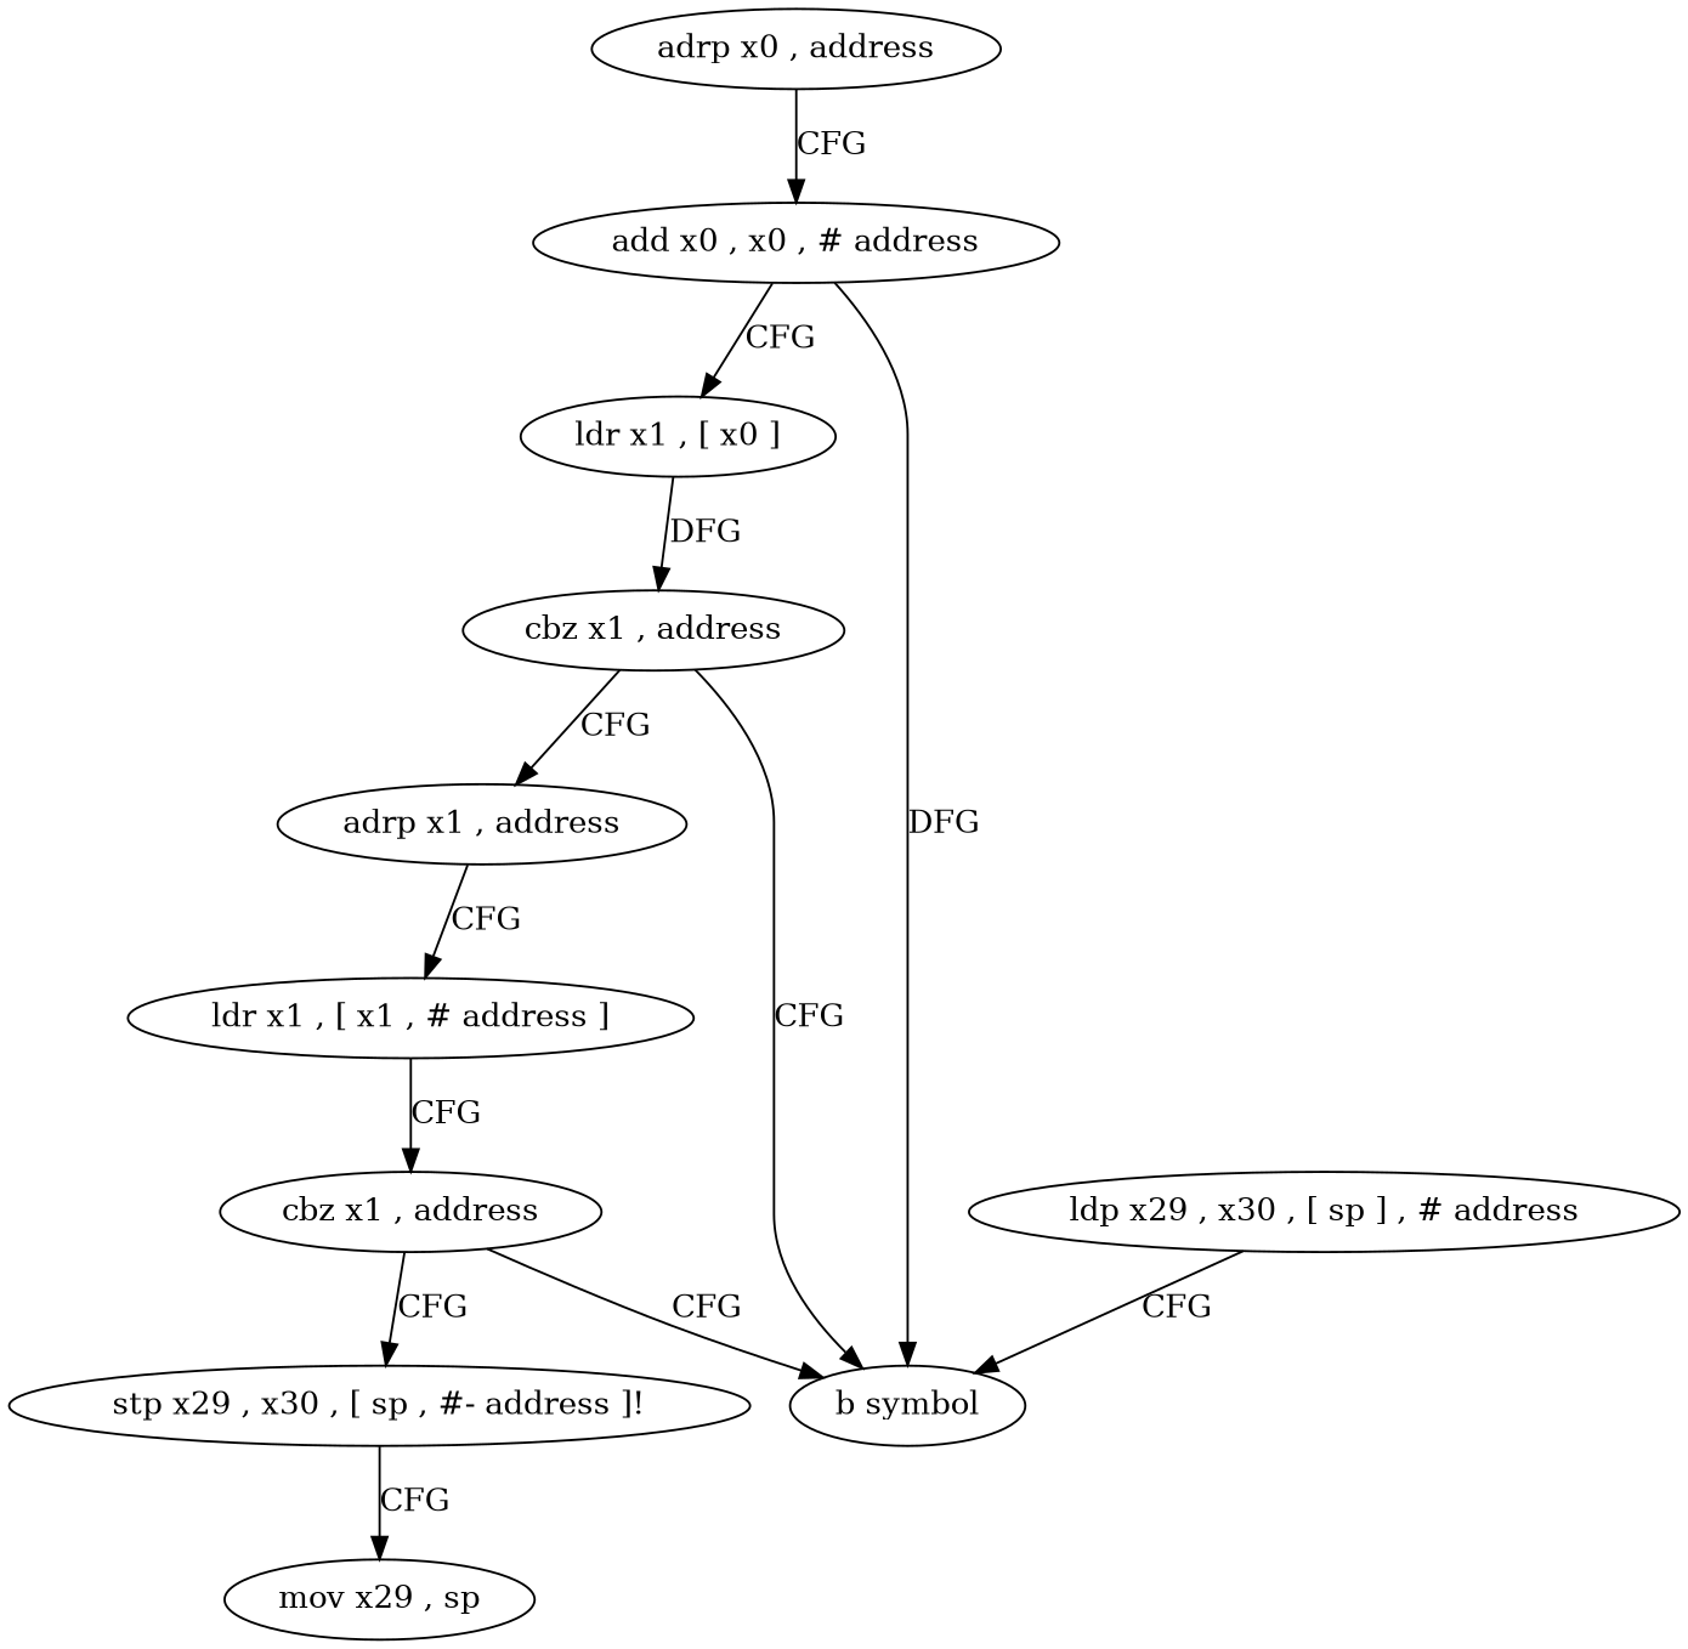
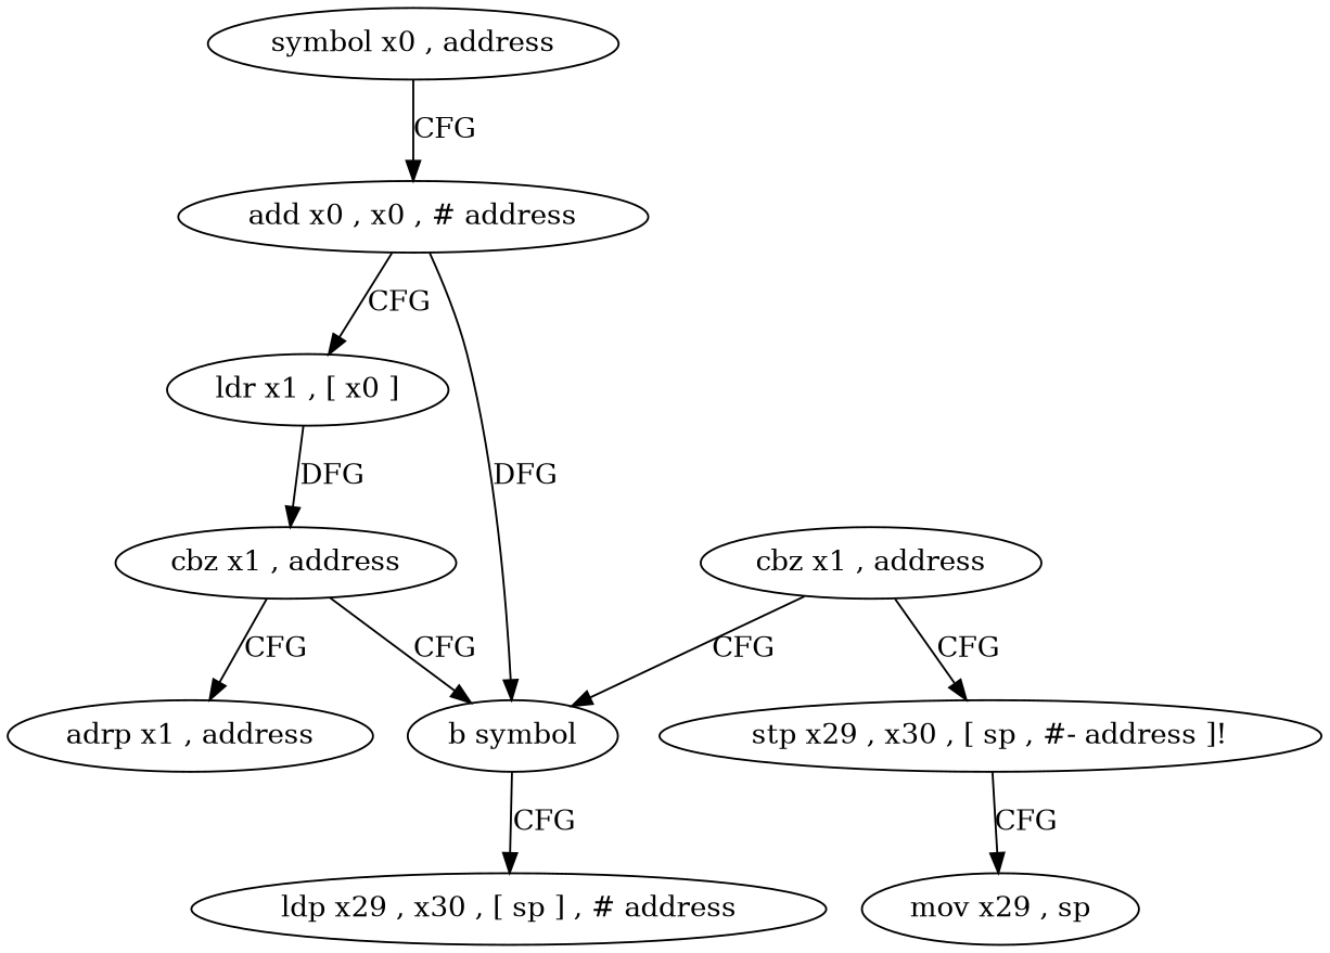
  digraph {
-   n1 [label="adrp x0 , address"]
+   n1 [label="symbol x0 , address"]
    n2 [label="add x0 , x0 , # address"]
    n3 [label="ldr x1 , [ x0 ]"]
    n4 [label="b symbol"]
    n5 [label="cbz x1 , address"]
    n6 [label="adrp x1 , address"]
-   n7 [label="ldr x1 , [ x1 , # address ]"]
    n8 [label="cbz x1 , address"]
    n9 [label="stp x29 , x30 , [ sp , #- address ]!"]
    n10 [label="mov x29 , sp"]
    n11 [label="ldp x29 , x30 , [ sp ] , # address"]
    n1 -> n2 [label=CFG]
    n2 -> n3 [label=CFG]
    n2 -> n4 [label=DFG]
    n3 -> n5 [label=DFG]
    n5 -> n4 [label=CFG]
    n5 -> n6 [label=CFG]
-   n6 -> n7 [label=CFG]
-   n7 -> n8 [label=CFG]
    n8 -> n4 [label=CFG]
    n8 -> n9 [label=CFG]
    n9 -> n10 [label=CFG]
-   n11 -> n4 [label=CFG]
+   n4 -> n11 [label=CFG]
  }
